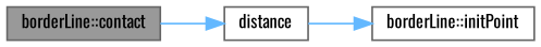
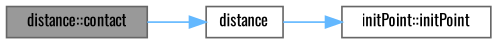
  digraph {
    fontname=Oswald
    rankdir=LR
    node [color=grey40 fillcolor=white fontname=Oswald fontsize=10 shape=box style=filled]
    edge [color=steelblue1 fontname=Oswald fontsize=10 labelfontname=Helvetica labelfontsize=10 style=solid]
-   n1 [color=gray40 fillcolor=grey60 fontcolor=black height=0.2 label="borderLine::contact" width=0.4]
+   n1 [color=gray40 fillcolor=grey60 fontcolor=black height=0.2 label="distance::contact" width=0.4]
    n2 [height=0.2 label=distance width=0.4]
-   n3 [height=0.2 label="borderLine::initPoint" width=0.4]
+   n3 [height=0.2 label="initPoint::initPoint" width=0.4]
    n1 -> n2
    n2 -> n3
  }
